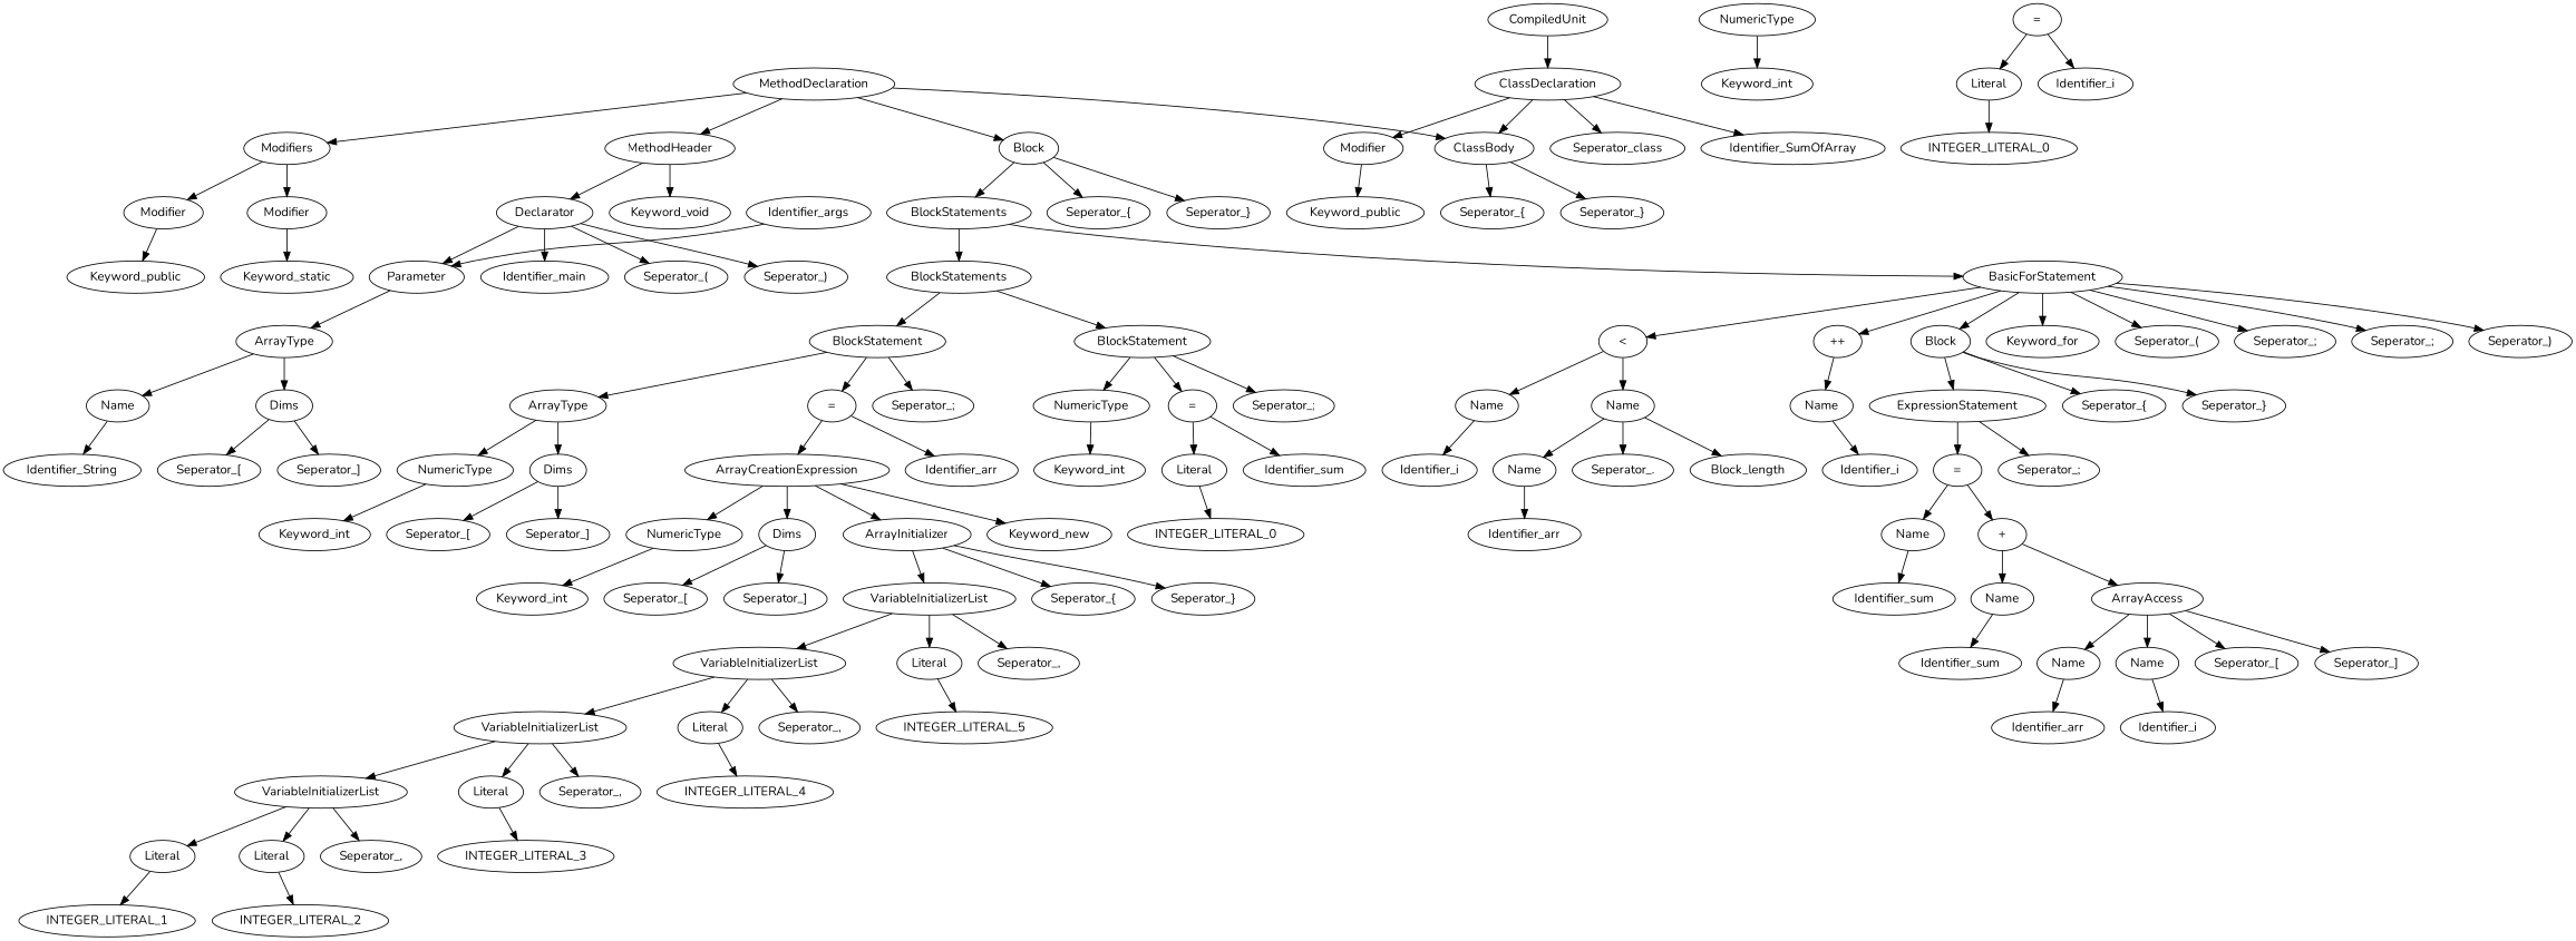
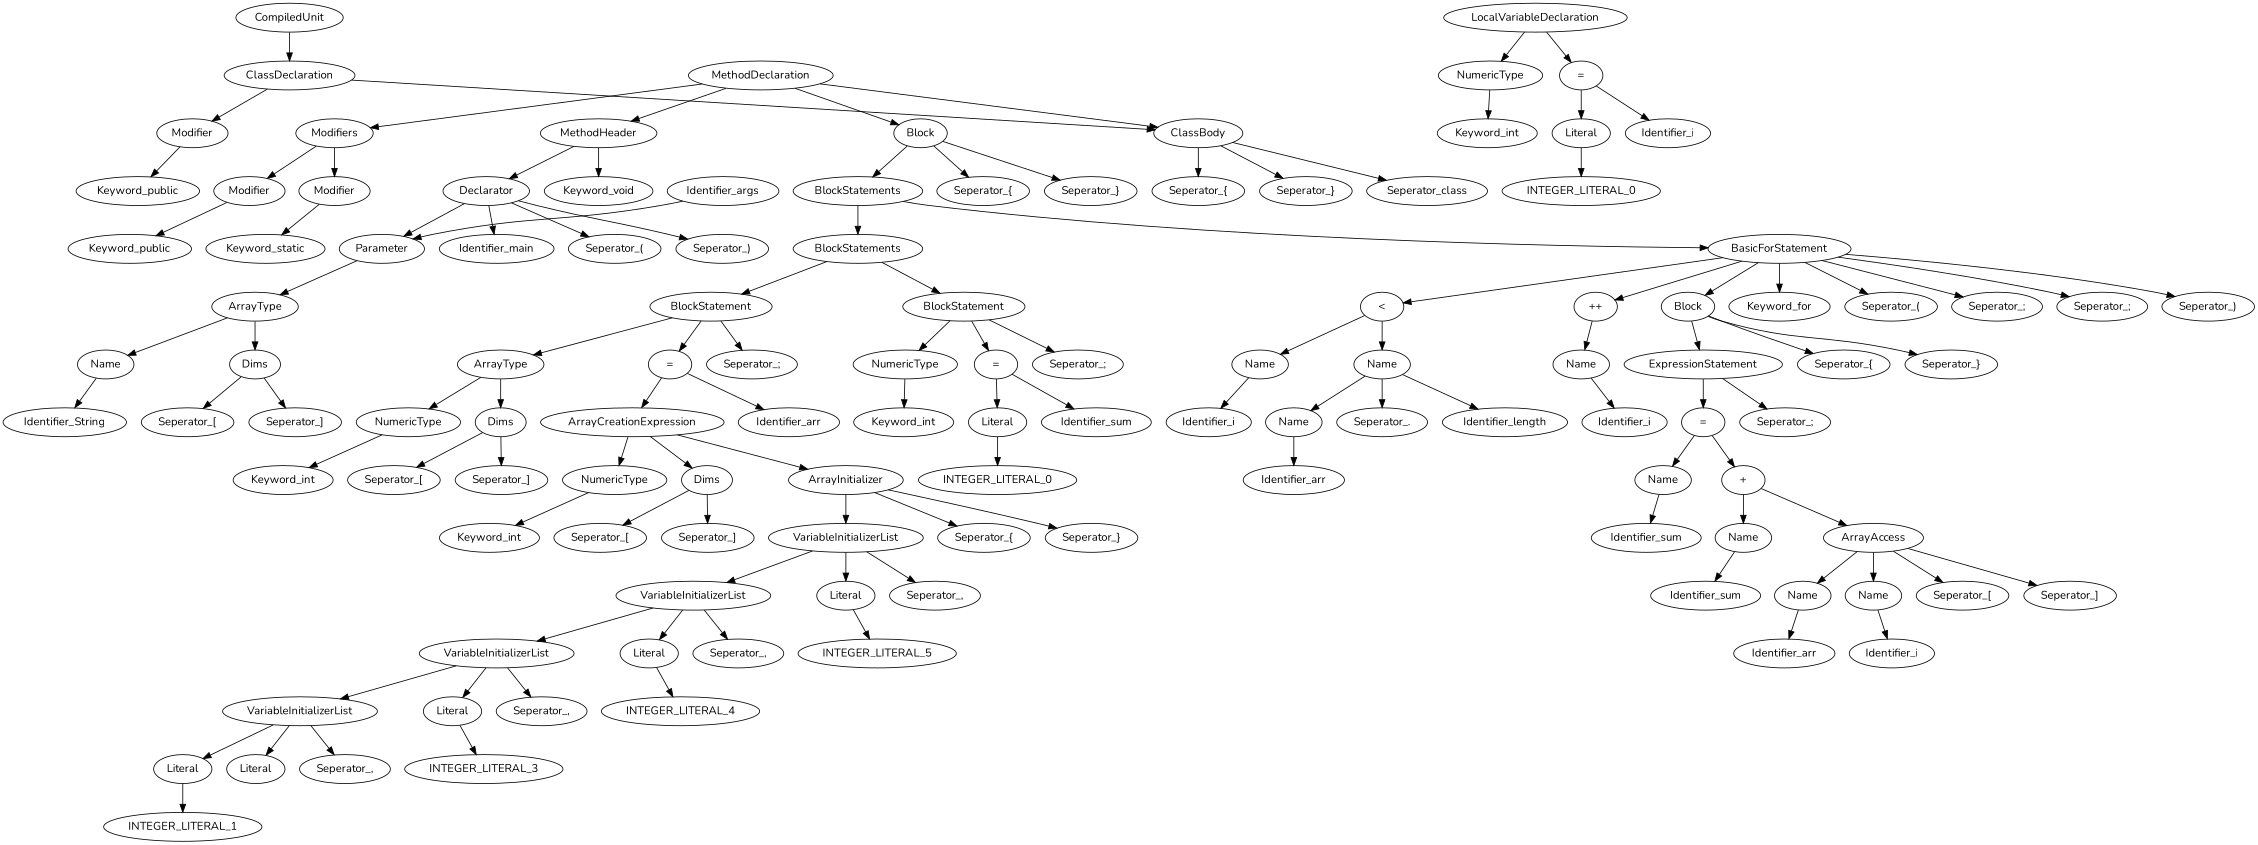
  digraph {
    fontname=Nunito
    node [fontname=Nunito ordering=out]
    edge [fontname=Nunito]
    n1 [label=Keyword_public]
    n2 [label=Modifier]
    n3 [label=Keyword_public]
    n4 [label=Modifier]
    n5 [label=Keyword_static]
    n6 [label=Modifier]
    n7 [label=Modifiers]
    n8 [label=Identifier_String]
    n9 [label=Name]
    n10 [label="Seperator_["]
    n11 [label="Seperator_]"]
    n12 [label=Dims]
    n13 [label=ArrayType]
    n14 [label=Identifier_args]
    n15 [label=Parameter]
    n16 [label=Identifier_main]
    n17 [label="Seperator_("]
    n18 [label="Seperator_)"]
    n19 [label=Declarator]
    n20 [label=Keyword_void]
    n21 [label=MethodHeader]
    n22 [label=Keyword_int]
    n23 [label=NumericType]
    n24 [label="Seperator_["]
    n25 [label="Seperator_]"]
    n26 [label=Dims]
    n27 [label=ArrayType]
    n28 [label=Keyword_int]
    n29 [label=NumericType]
    n30 [label="Seperator_["]
    n31 [label="Seperator_]"]
    n32 [label=Dims]
    n33 [label=INTEGER_LITERAL_1]
    n34 [label=Literal]
-   n35 [label=INTEGER_LITERAL_2]
    n36 [label=Literal]
    n37 [label="Seperator_,"]
    n38 [label=VariableInitializerList]
    n39 [label=INTEGER_LITERAL_3]
    n40 [label=Literal]
    n41 [label="Seperator_,"]
    n42 [label=VariableInitializerList]
    n43 [label=INTEGER_LITERAL_4]
    n44 [label=Literal]
    n45 [label="Seperator_,"]
    n46 [label=VariableInitializerList]
    n47 [label=INTEGER_LITERAL_5]
    n48 [label=Literal]
    n49 [label="Seperator_,"]
    n50 [label=VariableInitializerList]
    n51 [label="Seperator_{"]
    n52 [label="Seperator_}"]
    n53 [label=ArrayInitializer]
-   n54 [label=Keyword_new]
    n55 [label=ArrayCreationExpression]
    n56 [label=Identifier_arr]
    n57 [label="="]
    n58 [label="Seperator_;"]
    n59 [label=BlockStatement]
    n60 [label=Keyword_int]
    n61 [label=NumericType]
    n62 [label=INTEGER_LITERAL_0]
    n63 [label=Literal]
    n64 [label=Identifier_sum]
    n65 [label="="]
    n66 [label="Seperator_;"]
    n67 [label=BlockStatement]
    n68 [label=BlockStatements]
    n69 [label=Keyword_int]
    n70 [label=NumericType]
    n71 [label=INTEGER_LITERAL_0]
    n72 [label=Literal]
    n73 [label=Identifier_i]
    n74 [label="="]
+   n75 [label=LocalVariableDeclaration]
    n76 [label=Identifier_i]
    n77 [label=Name]
    n78 [label=Identifier_arr]
    n79 [label=Name]
    n80 [label="Seperator_."]
-   n81 [label=Block_length]
+   n81 [label=Identifier_length]
    n82 [label=Name]
    n83 [label="<"]
    n84 [label=Identifier_i]
    n85 [label=Name]
    n86 [label="++"]
    n87 [label=Identifier_sum]
    n88 [label=Name]
    n89 [label=Identifier_sum]
    n90 [label=Name]
    n91 [label=Identifier_arr]
    n92 [label=Name]
    n93 [label=Identifier_i]
    n94 [label=Name]
    n95 [label="Seperator_["]
    n96 [label="Seperator_]"]
    n97 [label=ArrayAccess]
    n98 [label="+"]
    n99 [label="="]
    n100 [label="Seperator_;"]
    n101 [label=ExpressionStatement]
    n102 [label="Seperator_{"]
    n103 [label="Seperator_}"]
    n104 [label=Block]
    n105 [label=Keyword_for]
    n106 [label="Seperator_("]
    n107 [label="Seperator_;"]
    n108 [label="Seperator_;"]
    n109 [label="Seperator_)"]
    n110 [label=BasicForStatement]
    n111 [label=BlockStatements]
    n112 [label="Seperator_{"]
    n113 [label="Seperator_}"]
    n114 [label=Block]
    n115 [label=MethodDeclaration]
    n116 [label=ClassBody]
    n117 [label="Seperator_{"]
    n118 [label="Seperator_}"]
    n119 [label=Seperator_class]
-   n120 [label=Identifier_SumOfArray]
    n121 [label=ClassDeclaration]
    n122 [label=CompiledUnit]
    n2 -> n1
    n4 -> n3
    n6 -> n5
    n7 -> n4
    n7 -> n6
    n9 -> n8
    n12 -> n10
    n12 -> n11
    n13 -> n9
    n13 -> n12
    n14 -> n15
    n15 -> n13
    n19 -> n15
    n19 -> n16
    n19 -> n17
    n19 -> n18
    n21 -> n19
    n21 -> n20
    n23 -> n22
    n26 -> n24
    n26 -> n25
    n27 -> n23
    n27 -> n26
    n29 -> n28
    n32 -> n30
    n32 -> n31
    n34 -> n33
-   n36 -> n35
    n38 -> n34
    n38 -> n36
    n38 -> n37
    n40 -> n39
    n42 -> n38
    n42 -> n40
    n42 -> n41
    n44 -> n43
    n46 -> n42
    n46 -> n44
    n46 -> n45
    n48 -> n47
    n50 -> n46
    n50 -> n48
    n50 -> n49
    n53 -> n50
    n53 -> n51
    n53 -> n52
    n55 -> n29
    n55 -> n32
    n55 -> n53
-   n55 -> n54
    n57 -> n55
    n57 -> n56
    n59 -> n27
    n59 -> n57
    n59 -> n58
    n61 -> n60
    n63 -> n62
    n65 -> n63
    n65 -> n64
    n67 -> n61
    n67 -> n65
    n67 -> n66
    n68 -> n59
    n68 -> n67
    n70 -> n69
    n72 -> n71
    n74 -> n72
    n74 -> n73
+   n75 -> n70
+   n75 -> n74
    n77 -> n76
    n79 -> n78
    n82 -> n79
    n82 -> n80
    n82 -> n81
    n83 -> n77
    n83 -> n82
    n85 -> n84
    n86 -> n85
    n88 -> n87
    n90 -> n89
    n92 -> n91
    n94 -> n93
    n97 -> n92
    n97 -> n94
    n97 -> n95
    n97 -> n96
    n98 -> n90
    n98 -> n97
    n99 -> n88
    n99 -> n98
    n101 -> n99
    n101 -> n100
    n104 -> n101
    n104 -> n102
    n104 -> n103
    n110 -> n83
    n110 -> n86
    n110 -> n104
    n110 -> n105
    n110 -> n106
    n110 -> n107
    n110 -> n108
    n110 -> n109
    n111 -> n68
    n111 -> n110
    n114 -> n111
    n114 -> n112
    n114 -> n113
    n115 -> n7
    n115 -> n21
    n115 -> n114
    n115 -> n116
    n116 -> n117
    n116 -> n118
    n121 -> n2
    n121 -> n116
-   n121 -> n119
-   n121 -> n120
+   n116 -> n119
    n122 -> n121
  }
